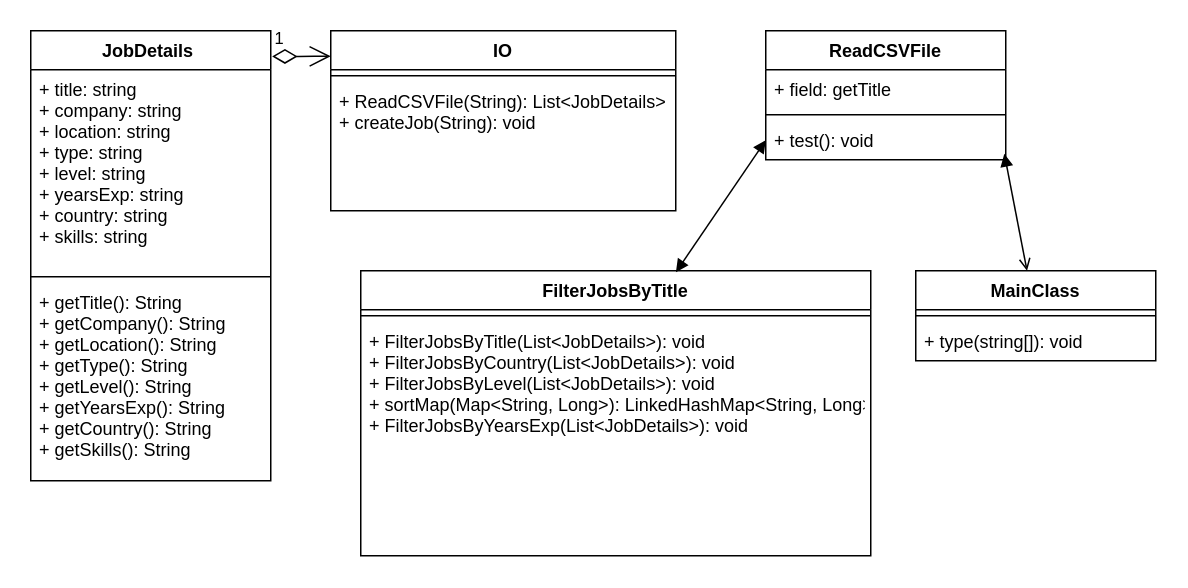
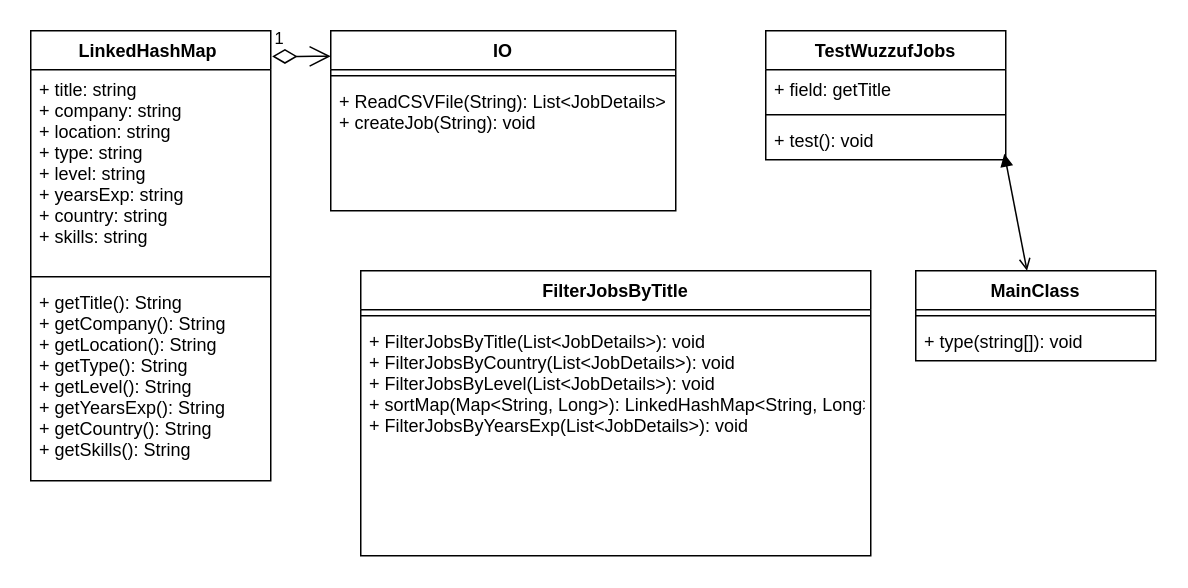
  <mxCell id="0" />
  <mxCell id="1" parent="0" />
- <mxCell id="2" value="JobDetails " style="swimlane;fontStyle=1;align=center;verticalAlign=top;childLayout=stackLayout;horizontal=1;startSize=26;horizontalStack=0;resizeParent=1;resizeParentMax=0;resizeLast=0;collapsible=1;marginBottom=0;" vertex="1" parent="1"><mxGeometry x="20" y="20" width="160" height="300" as="geometry" /></mxCell>
+ <mxCell id="2" value="LinkedHashMap " style="swimlane;fontStyle=1;align=center;verticalAlign=top;childLayout=stackLayout;horizontal=1;startSize=26;horizontalStack=0;resizeParent=1;resizeParentMax=0;resizeLast=0;collapsible=1;marginBottom=0;" vertex="1" parent="1"><mxGeometry x="20" y="20" width="160" height="300" as="geometry" /></mxCell>
  <mxCell id="3" value="+ title: string&#10;+ company: string&#10;+ location: string&#10;+ type: string&#10;+ level: string&#10;+ yearsExp: string&#10;+ country: string&#10;+ skills: string&#10;" style="text;strokeColor=none;fillColor=none;align=left;verticalAlign=top;spacingLeft=4;spacingRight=4;overflow=hidden;rotatable=0;points=[[0,0.5],[1,0.5]];portConstraint=eastwest;" vertex="1" parent="2"><mxGeometry y="26" width="160" height="134" as="geometry" /></mxCell>
  <mxCell id="4" value="" style="line;strokeWidth=1;fillColor=none;align=left;verticalAlign=middle;spacingTop=-1;spacingLeft=3;spacingRight=3;rotatable=0;labelPosition=right;points=[];portConstraint=eastwest;" vertex="1" parent="2"><mxGeometry y="160" width="160" height="8" as="geometry" /></mxCell>
  <mxCell id="5" value="+ getTitle(): String&#10;+ getCompany(): String&#10;+ getLocation(): String&#10;+ getType(): String&#10;+ getLevel(): String&#10;+ getYearsExp(): String&#10;+ getCountry(): String&#10;+ getSkills(): String&#10;" style="text;strokeColor=none;fillColor=none;align=left;verticalAlign=top;spacingLeft=4;spacingRight=4;overflow=hidden;rotatable=0;points=[[0,0.5],[1,0.5]];portConstraint=eastwest;" vertex="1" parent="2"><mxGeometry y="168" width="160" height="132" as="geometry" /></mxCell>
  <mxCell id="6" value="IO" style="swimlane;fontStyle=1;align=center;verticalAlign=top;childLayout=stackLayout;horizontal=1;startSize=26;horizontalStack=0;resizeParent=1;resizeParentMax=0;resizeLast=0;collapsible=1;marginBottom=0;" vertex="1" parent="1"><mxGeometry x="220" y="20" width="230" height="120" as="geometry" /></mxCell>
  <mxCell id="7" value="" style="line;strokeWidth=1;fillColor=none;align=left;verticalAlign=middle;spacingTop=-1;spacingLeft=3;spacingRight=3;rotatable=0;labelPosition=right;points=[];portConstraint=eastwest;" vertex="1" parent="6"><mxGeometry y="26" width="230" height="8" as="geometry" /></mxCell>
  <mxCell id="8" value="+ ReadCSVFile(String): List&lt;JobDetails&gt;&#10;+ createJob(String): void" style="text;strokeColor=none;fillColor=none;align=left;verticalAlign=top;spacingLeft=4;spacingRight=4;overflow=hidden;rotatable=0;points=[[0,0.5],[1,0.5]];portConstraint=eastwest;" vertex="1" parent="6"><mxGeometry y="34" width="230" height="86" as="geometry" /></mxCell>
  <mxCell id="9" value="FilterJobsByTitle" style="swimlane;fontStyle=1;align=center;verticalAlign=top;childLayout=stackLayout;horizontal=1;startSize=26;horizontalStack=0;resizeParent=1;resizeParentMax=0;resizeLast=0;collapsible=1;marginBottom=0;" vertex="1" parent="1"><mxGeometry x="240" y="180" width="340" height="190" as="geometry" /></mxCell>
  <mxCell id="10" value="" style="line;strokeWidth=1;fillColor=none;align=left;verticalAlign=middle;spacingTop=-1;spacingLeft=3;spacingRight=3;rotatable=0;labelPosition=right;points=[];portConstraint=eastwest;" vertex="1" parent="9"><mxGeometry y="26" width="340" height="8" as="geometry" /></mxCell>
  <mxCell id="11" value="+ FilterJobsByTitle(List&lt;JobDetails&gt;): void&#10;+ FilterJobsByCountry(List&lt;JobDetails&gt;): void&#10;+ FilterJobsByLevel(List&lt;JobDetails&gt;): void&#10;+ sortMap(Map&lt;String, Long&gt;): LinkedHashMap&lt;String, Long&gt;&#10;+ FilterJobsByYearsExp(List&lt;JobDetails&gt;): void" style="text;strokeColor=none;fillColor=none;align=left;verticalAlign=top;spacingLeft=4;spacingRight=4;overflow=hidden;rotatable=0;points=[[0,0.5],[1,0.5]];portConstraint=eastwest;" vertex="1" parent="9"><mxGeometry y="34" width="340" height="156" as="geometry" /></mxCell>
- <mxCell id="12" value="ReadCSVFile" style="swimlane;fontStyle=1;align=center;verticalAlign=top;childLayout=stackLayout;horizontal=1;startSize=26;horizontalStack=0;resizeParent=1;resizeParentMax=0;resizeLast=0;collapsible=1;marginBottom=0;" vertex="1" parent="1"><mxGeometry x="510" y="20" width="160" height="86" as="geometry" /></mxCell>
+ <mxCell id="12" value="TestWuzzufJobs" style="swimlane;fontStyle=1;align=center;verticalAlign=top;childLayout=stackLayout;horizontal=1;startSize=26;horizontalStack=0;resizeParent=1;resizeParentMax=0;resizeLast=0;collapsible=1;marginBottom=0;" vertex="1" parent="1"><mxGeometry x="510" y="20" width="160" height="86" as="geometry" /></mxCell>
  <mxCell id="13" value="+ field: getTitle" style="text;strokeColor=none;fillColor=none;align=left;verticalAlign=top;spacingLeft=4;spacingRight=4;overflow=hidden;rotatable=0;points=[[0,0.5],[1,0.5]];portConstraint=eastwest;" vertex="1" parent="12"><mxGeometry y="26" width="160" height="26" as="geometry" /></mxCell>
  <mxCell id="14" value="" style="line;strokeWidth=1;fillColor=none;align=left;verticalAlign=middle;spacingTop=-1;spacingLeft=3;spacingRight=3;rotatable=0;labelPosition=right;points=[];portConstraint=eastwest;" vertex="1" parent="12"><mxGeometry y="52" width="160" height="8" as="geometry" /></mxCell>
  <mxCell id="15" value="+ test(): void" style="text;strokeColor=none;fillColor=none;align=left;verticalAlign=top;spacingLeft=4;spacingRight=4;overflow=hidden;rotatable=0;points=[[0,0.5],[1,0.5]];portConstraint=eastwest;" vertex="1" parent="12"><mxGeometry y="60" width="160" height="26" as="geometry" /></mxCell>
  <mxCell id="16" value="MainClass" style="swimlane;fontStyle=1;align=center;verticalAlign=top;childLayout=stackLayout;horizontal=1;startSize=26;horizontalStack=0;resizeParent=1;resizeParentMax=0;resizeLast=0;collapsible=1;marginBottom=0;" vertex="1" parent="1"><mxGeometry x="610" y="180" width="160" height="60" as="geometry" /></mxCell>
  <mxCell id="17" value="" style="line;strokeWidth=1;fillColor=none;align=left;verticalAlign=middle;spacingTop=-1;spacingLeft=3;spacingRight=3;rotatable=0;labelPosition=right;points=[];portConstraint=eastwest;" vertex="1" parent="16"><mxGeometry y="26" width="160" height="8" as="geometry" /></mxCell>
  <mxCell id="18" value="+ type(string[]): void" style="text;strokeColor=none;fillColor=none;align=left;verticalAlign=top;spacingLeft=4;spacingRight=4;overflow=hidden;rotatable=0;points=[[0,0.5],[1,0.5]];portConstraint=eastwest;" vertex="1" parent="16"><mxGeometry y="34" width="160" height="26" as="geometry" /></mxCell>
  <mxCell id="19" value="" style="endArrow=open;startArrow=block;endFill=1;startFill=1;html=1;exitX=0.994;exitY=0.846;exitDx=0;exitDy=0;exitPerimeter=0;" edge="1" parent="1" source="15" target="16"><mxGeometry width="160" relative="1" as="geometry"><mxPoint x="600" y="120" as="sourcePoint" /><mxPoint x="760" y="120" as="targetPoint" /></mxGeometry></mxCell>
  <mxCell id="20" value="1" style="endArrow=open;html=1;endSize=12;startArrow=diamondThin;startSize=14;startFill=0;edgeStyle=orthogonalEdgeStyle;align=left;verticalAlign=bottom;exitX=1.006;exitY=0.057;exitDx=0;exitDy=0;exitPerimeter=0;" edge="1" parent="1" source="2"><mxGeometry x="-1" y="3" relative="1" as="geometry"><mxPoint x="200" y="120" as="sourcePoint" /><mxPoint x="220" y="37" as="targetPoint" /></mxGeometry></mxCell>
- <mxCell id="21" value="" style="endArrow=block;startArrow=block;endFill=1;startFill=1;html=1;entryX=0;entryY=0.5;entryDx=0;entryDy=0;exitX=0.618;exitY=0.005;exitDx=0;exitDy=0;exitPerimeter=0;" edge="1" parent="1" source="9" target="15"><mxGeometry width="160" relative="1" as="geometry"><mxPoint x="140" y="170" as="sourcePoint" /><mxPoint x="300" y="170" as="targetPoint" /></mxGeometry></mxCell>
